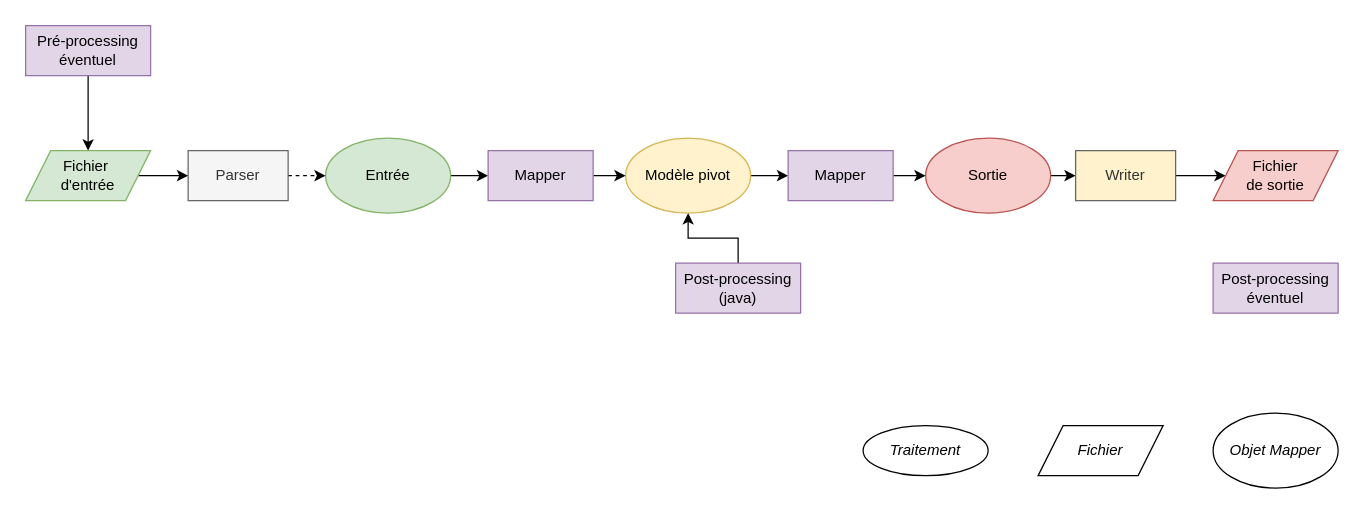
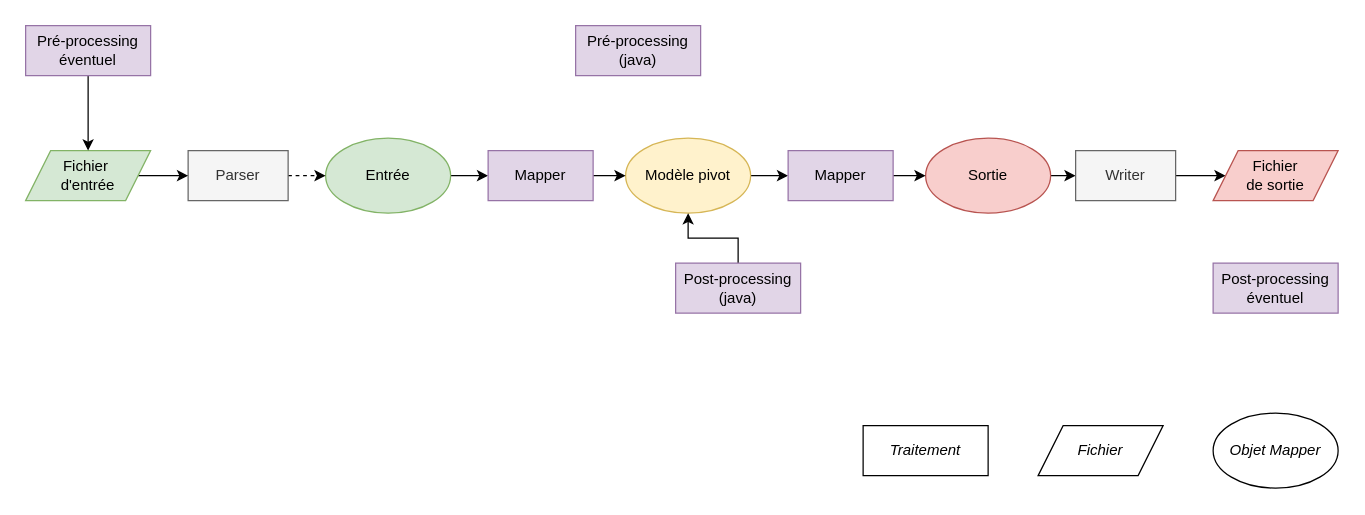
  <mxCell id="0" />
  <mxCell id="1" parent="0" />
  <mxCell id="2" style="edgeStyle=orthogonalEdgeStyle;rounded=0;orthogonalLoop=1;jettySize=auto;html=1;exitX=1;exitY=0.5;exitDx=0;exitDy=0;entryX=0;entryY=0.5;entryDx=0;entryDy=0;" edge="1" parent="1" source="3" target="18"><mxGeometry relative="1" as="geometry" /></mxCell>
  <mxCell id="3" value="Modèle pivot" style="ellipse;whiteSpace=wrap;html=1;fillColor=#fff2cc;strokeColor=#d6b656;" vertex="1" parent="1"><mxGeometry x="500" y="110" width="100" height="60" as="geometry" /></mxCell>
  <mxCell id="4" style="edgeStyle=orthogonalEdgeStyle;rounded=0;orthogonalLoop=1;jettySize=auto;html=1;exitX=1;exitY=0.5;exitDx=0;exitDy=0;entryX=0;entryY=0.5;entryDx=0;entryDy=0;" edge="1" parent="1" source="5" target="11"><mxGeometry relative="1" as="geometry" /></mxCell>
  <mxCell id="5" value="Entrée" style="ellipse;whiteSpace=wrap;html=1;fillColor=#d5e8d4;strokeColor=#82b366;" vertex="1" parent="1"><mxGeometry x="260" y="110" width="100" height="60" as="geometry" /></mxCell>
  <mxCell id="6" style="edgeStyle=orthogonalEdgeStyle;rounded=0;orthogonalLoop=1;jettySize=auto;html=1;exitX=1;exitY=0.5;exitDx=0;exitDy=0;entryX=0;entryY=0.5;entryDx=0;entryDy=0;" edge="1" parent="1" source="7" target="13"><mxGeometry relative="1" as="geometry" /></mxCell>
  <mxCell id="7" value="Sortie" style="ellipse;whiteSpace=wrap;html=1;fillColor=#f8cecc;strokeColor=#b85450;" vertex="1" parent="1"><mxGeometry x="740" y="110" width="100" height="60" as="geometry" /></mxCell>
  <mxCell id="8" style="edgeStyle=orthogonalEdgeStyle;rounded=0;orthogonalLoop=1;jettySize=auto;html=1;exitX=1;exitY=0.5;exitDx=0;exitDy=0;entryX=0;entryY=0.5;entryDx=0;entryDy=0;dashed=1;" edge="1" parent="1" source="9" target="5"><mxGeometry relative="1" as="geometry" /></mxCell>
  <mxCell id="9" value="Parser" style="rounded=0;whiteSpace=wrap;html=1;fillColor=#f5f5f5;fontColor=#333333;strokeColor=#666666;" vertex="1" parent="1"><mxGeometry x="150" y="120" width="80" height="40" as="geometry" /></mxCell>
  <mxCell id="10" style="edgeStyle=orthogonalEdgeStyle;rounded=0;orthogonalLoop=1;jettySize=auto;html=1;exitX=1;exitY=0.5;exitDx=0;exitDy=0;entryX=0;entryY=0.5;entryDx=0;entryDy=0;" edge="1" parent="1" source="11" target="3"><mxGeometry relative="1" as="geometry" /></mxCell>
  <mxCell id="11" value="Mapper" style="rounded=0;whiteSpace=wrap;html=1;fillColor=#e1d5e7;strokeColor=#9673a6;" vertex="1" parent="1"><mxGeometry x="390" y="120" width="84" height="40" as="geometry" /></mxCell>
  <mxCell id="12" style="edgeStyle=orthogonalEdgeStyle;rounded=0;orthogonalLoop=1;jettySize=auto;html=1;exitX=1;exitY=0.5;exitDx=0;exitDy=0;entryX=0;entryY=0.5;entryDx=0;entryDy=0;" edge="1" parent="1" source="13" target="16"><mxGeometry relative="1" as="geometry" /></mxCell>
- <mxCell id="13" value="Writer" style="rounded=0;whiteSpace=wrap;html=1;fillColor=#fff2cc;fontColor=#333333;strokeColor=#666666;" vertex="1" parent="1"><mxGeometry x="860" y="120" width="80" height="40" as="geometry" /></mxCell>
+ <mxCell id="13" value="Writer" style="rounded=0;whiteSpace=wrap;html=1;fillColor=#f5f5f5;fontColor=#333333;strokeColor=#666666;" vertex="1" parent="1"><mxGeometry x="860" y="120" width="80" height="40" as="geometry" /></mxCell>
  <mxCell id="14" style="edgeStyle=orthogonalEdgeStyle;rounded=0;orthogonalLoop=1;jettySize=auto;html=1;exitX=1;exitY=0.5;exitDx=0;exitDy=0;entryX=0;entryY=0.5;entryDx=0;entryDy=0;" edge="1" parent="1" source="15" target="9"><mxGeometry relative="1" as="geometry" /></mxCell>
  <mxCell id="15" value="Fichier&amp;nbsp;&lt;br&gt;d'entrée" style="shape=parallelogram;perimeter=parallelogramPerimeter;whiteSpace=wrap;html=1;fixedSize=1;fillColor=#d5e8d4;strokeColor=#82b366;" vertex="1" parent="1"><mxGeometry x="20" y="120" width="100" height="40" as="geometry" /></mxCell>
  <mxCell id="16" value="Fichier&lt;br&gt;de sortie" style="shape=parallelogram;perimeter=parallelogramPerimeter;whiteSpace=wrap;html=1;fixedSize=1;fillColor=#f8cecc;strokeColor=#b85450;" vertex="1" parent="1"><mxGeometry x="970" y="120" width="100" height="40" as="geometry" /></mxCell>
  <mxCell id="17" style="edgeStyle=orthogonalEdgeStyle;rounded=0;orthogonalLoop=1;jettySize=auto;html=1;exitX=1;exitY=0.5;exitDx=0;exitDy=0;entryX=0;entryY=0.5;entryDx=0;entryDy=0;" edge="1" parent="1" source="18" target="7"><mxGeometry relative="1" as="geometry" /></mxCell>
  <mxCell id="18" value="Mapper" style="rounded=0;whiteSpace=wrap;html=1;fillColor=#e1d5e7;strokeColor=#9673a6;" vertex="1" parent="1"><mxGeometry x="630" y="120" width="84" height="40" as="geometry" /></mxCell>
+ <mxCell id="19" value="Pré-processing&lt;br&gt;(java)" style="rounded=0;whiteSpace=wrap;html=1;fillColor=#e1d5e7;strokeColor=#9673a6;" vertex="1" parent="1"><mxGeometry x="460" y="20" width="100" height="40" as="geometry" /></mxCell>
  <mxCell id="20" style="edgeStyle=orthogonalEdgeStyle;rounded=0;orthogonalLoop=1;jettySize=auto;html=1;exitX=0.5;exitY=0;exitDx=0;exitDy=0;entryX=0.5;entryY=1;entryDx=0;entryDy=0;" edge="1" parent="1" source="21" target="3"><mxGeometry relative="1" as="geometry" /></mxCell>
  <mxCell id="21" value="Post-processing&lt;br&gt;(java)" style="rounded=0;whiteSpace=wrap;html=1;fillColor=#e1d5e7;strokeColor=#9673a6;" vertex="1" parent="1"><mxGeometry x="540" y="210" width="100" height="40" as="geometry" /></mxCell>
  <mxCell id="22" value="&lt;i&gt;Objet Mapper&lt;/i&gt;" style="ellipse;whiteSpace=wrap;html=1;" vertex="1" parent="1"><mxGeometry x="970" y="330" width="100" height="60" as="geometry" /></mxCell>
  <mxCell id="23" style="edgeStyle=orthogonalEdgeStyle;rounded=0;orthogonalLoop=1;jettySize=auto;html=1;exitX=0.5;exitY=1;exitDx=0;exitDy=0;entryX=0.5;entryY=0;entryDx=0;entryDy=0;" edge="1" parent="1" source="24" target="15"><mxGeometry relative="1" as="geometry" /></mxCell>
  <mxCell id="24" value="Pré-processing&lt;br&gt;éventuel" style="rounded=0;whiteSpace=wrap;html=1;fillColor=#e1d5e7;strokeColor=#9673a6;" vertex="1" parent="1"><mxGeometry x="20" y="20" width="100" height="40" as="geometry" /></mxCell>
  <mxCell id="25" value="Post-processing&lt;br&gt;éventuel" style="rounded=0;whiteSpace=wrap;html=1;fillColor=#e1d5e7;strokeColor=#9673a6;" vertex="1" parent="1"><mxGeometry x="970" y="210" width="100" height="40" as="geometry" /></mxCell>
- <mxCell id="26" value="Traitement" style="ellipse;whiteSpace=wrap;html=1;fontStyle=2;" vertex="1" parent="1"><mxGeometry x="690" y="340" width="100" height="40" as="geometry" /></mxCell>
+ <mxCell id="26" value="Traitement" style="rounded=0;whiteSpace=wrap;html=1;fontStyle=2" vertex="1" parent="1"><mxGeometry x="690" y="340" width="100" height="40" as="geometry" /></mxCell>
  <mxCell id="27" value="Fichier" style="shape=parallelogram;perimeter=parallelogramPerimeter;whiteSpace=wrap;html=1;fixedSize=1;fontStyle=2" vertex="1" parent="1"><mxGeometry x="830" y="340" width="100" height="40" as="geometry" /></mxCell>
